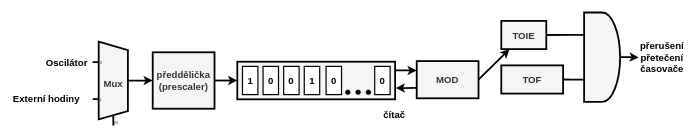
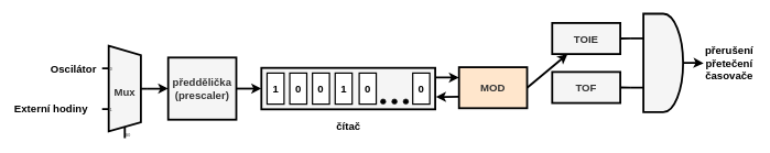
  <mxCell id="0" />
  <mxCell id="1" parent="0" />
  <mxCell id="2" value="&lt;div&gt;&lt;span style=&quot;font-size: 16px;&quot;&gt;&lt;b&gt;přerušení&lt;/b&gt;&lt;/span&gt;&lt;/div&gt;&lt;div&gt;&lt;span style=&quot;font-size: 16px;&quot;&gt;&lt;b&gt;přetečení&lt;/b&gt;&lt;/span&gt;&lt;/div&gt;&lt;div&gt;&lt;span style=&quot;font-size: 16px;&quot;&gt;&lt;b&gt;časovače&lt;/b&gt;&lt;/span&gt;&lt;/div&gt;" style="text;html=1;align=center;verticalAlign=middle;whiteSpace=wrap;rounded=0;" parent="1" vertex="1"><mxGeometry x="1063" y="74.5" width="80" height="40" as="geometry" /></mxCell>
  <mxCell id="3" value="&lt;div&gt;&lt;b&gt;&lt;font style=&quot;font-size: 16px;&quot;&gt;předdělička&lt;/font&gt;&lt;/b&gt;&lt;/div&gt;&lt;b&gt;&lt;font style=&quot;font-size: 16px;&quot;&gt;(prescaler)&lt;/font&gt;&lt;/b&gt;" style="rounded=0;whiteSpace=wrap;html=1;strokeWidth=3;fillColor=#f5f5f5;fontColor=#333333;strokeColor=#000000;" parent="1" vertex="1"><mxGeometry x="253.998" y="86.321" width="103.019" height="94.054" as="geometry" /></mxCell>
  <mxCell id="4" value="" style="endArrow=classic;html=1;rounded=0;exitX=1;exitY=0.5;exitDx=0;exitDy=-5;entryX=0;entryY=0.5;entryDx=0;entryDy=0;strokeWidth=3;exitPerimeter=0;" parent="1" source="9" target="3" edge="1"><mxGeometry width="50" height="50" relative="1" as="geometry"><mxPoint x="116.679" y="132.838" as="sourcePoint" /><mxPoint x="202.528" y="93.649" as="targetPoint" /></mxGeometry></mxCell>
  <mxCell id="5" value="" style="group;fillColor=#f5f5f5;fontColor=#333333;strokeColor=#666666;container=0;" parent="1" vertex="1" connectable="0"><mxGeometry x="395" y="102" width="263" height="62.7" as="geometry" /></mxCell>
  <mxCell id="6" value="" style="endArrow=classic;html=1;rounded=0;exitX=1;exitY=0.5;exitDx=0;exitDy=0;entryX=0;entryY=0.5;entryDx=0;entryDy=0;strokeWidth=3;" parent="1" source="3" target="21" edge="1"><mxGeometry width="50" height="50" relative="1" as="geometry"><mxPoint x="322.717" y="132.618" as="sourcePoint" /><mxPoint x="425.736" y="132.618" as="targetPoint" /></mxGeometry></mxCell>
- <mxCell id="7" value="&lt;span style=&quot;font-size: 16px;&quot;&gt;&lt;b&gt;čítač&lt;/b&gt;&lt;/span&gt;" style="text;html=1;align=center;verticalAlign=middle;whiteSpace=wrap;rounded=0;container=0;" parent="1" vertex="1"><mxGeometry x="570.655" y="174.005" width="171.698" height="32.135" as="geometry" /></mxCell>
+ <mxCell id="7" value="&lt;span style=&quot;font-size: 16px;&quot;&gt;&lt;b&gt;čítač&lt;/b&gt;&lt;/span&gt;" style="text;html=1;align=center;verticalAlign=middle;whiteSpace=wrap;rounded=0;container=0;" parent="1" vertex="1"><mxGeometry x="440.655" y="174.005" width="171.698" height="32.135" as="geometry" /></mxCell>
  <mxCell id="8" value="" style="endArrow=classic;html=1;rounded=0;strokeWidth=3;entryX=0;entryY=0.25;entryDx=0;entryDy=0;exitX=1.001;exitY=0.232;exitDx=0;exitDy=0;exitPerimeter=0;" parent="1" source="21" target="10" edge="1"><mxGeometry width="50" height="50" relative="1" as="geometry"><mxPoint x="613" y="116.675" as="sourcePoint" /><mxPoint x="700.732" y="131.838" as="targetPoint" /></mxGeometry></mxCell>
  <mxCell id="9" value="&lt;font style=&quot;font-size: 16px;&quot;&gt;&lt;b&gt;Mux&lt;/b&gt;&lt;/font&gt;" style="shadow=0;dashed=0;align=center;html=1;strokeWidth=3;shape=mxgraph.electrical.abstract.mux2;whiteSpace=wrap;fillColor=#f5f5f5;fontColor=#333333;strokeColor=#000000;" parent="1" vertex="1"><mxGeometry x="154" y="68.7" width="68.679" height="139.514" as="geometry" /></mxCell>
- <mxCell id="10" value="&lt;font style=&quot;font-size: 16px;&quot;&gt;&lt;b style=&quot;&quot;&gt;MOD&lt;/b&gt;&lt;/font&gt;" style="rounded=0;whiteSpace=wrap;html=1;strokeWidth=3;fillColor=#f5f5f5;fontColor=#333333;strokeColor=#000000;" parent="1" vertex="1"><mxGeometry x="694" y="101" width="103.02" height="62" as="geometry" /></mxCell>
+ <mxCell id="10" value="&lt;font style=&quot;font-size: 16px;&quot;&gt;&lt;b style=&quot;&quot;&gt;MOD&lt;/b&gt;&lt;/font&gt;" style="rounded=0;whiteSpace=wrap;html=1;strokeWidth=3;fillColor=#ffe6cc;fontColor=#333333;strokeColor=#000000;" parent="1" vertex="1"><mxGeometry x="694" y="101" width="103.02" height="62" as="geometry" /></mxCell>
  <mxCell id="11" value="" style="endArrow=classic;html=1;rounded=0;exitX=1;exitY=0.5;exitDx=0;exitDy=0;strokeWidth=3;" parent="1" source="10" target="13" edge="1"><mxGeometry width="50" height="50" relative="1" as="geometry"><mxPoint x="675.507" y="167.082" as="sourcePoint" /><mxPoint x="855.79" y="131.028" as="targetPoint" /></mxGeometry></mxCell>
  <mxCell id="12" value="&lt;font style=&quot;font-size: 16px;&quot;&gt;&lt;b style=&quot;&quot;&gt;TOF&lt;/b&gt;&lt;/font&gt;" style="rounded=0;whiteSpace=wrap;html=1;strokeWidth=3;fillColor=#f5f5f5;fontColor=#333333;strokeColor=#000000;" parent="1" vertex="1"><mxGeometry x="835.002" y="108.134" width="103.019" height="47.027" as="geometry" /></mxCell>
- <mxCell id="13" value="&lt;font style=&quot;font-size: 16px;&quot;&gt;&lt;b style=&quot;&quot;&gt;TOIE&lt;/b&gt;&lt;/font&gt;" style="rounded=0;whiteSpace=wrap;html=1;strokeWidth=3;fillColor=#f5f5f5;fontColor=#333333;strokeColor=#000000;" parent="1" vertex="1"><mxGeometry x="835.002" y="34.004" width="75" height="47.027" as="geometry" /></mxCell>
+ <mxCell id="13" value="&lt;font style=&quot;font-size: 16px;&quot;&gt;&lt;b style=&quot;&quot;&gt;TOIE&lt;/b&gt;&lt;/font&gt;" style="rounded=0;whiteSpace=wrap;html=1;strokeWidth=3;fillColor=#f5f5f5;fontColor=#333333;strokeColor=#000000;" parent="1" vertex="1"><mxGeometry x="835.002" y="34.004" width="103.019" height="47.027" as="geometry" /></mxCell>
  <mxCell id="14" value="" style="verticalLabelPosition=bottom;shadow=0;dashed=0;align=center;html=1;verticalAlign=top;shape=mxgraph.electrical.logic_gates.logic_gate;operation=and;strokeWidth=3;fillColor=#f5f5f5;fontColor=#333333;strokeColor=#000000;" parent="1" vertex="1"><mxGeometry x="953" y="20" width="100" height="149" as="geometry" /></mxCell>
  <mxCell id="15" value="" style="endArrow=none;html=1;rounded=0;entryX=0;entryY=0.25;entryDx=0;entryDy=0;entryPerimeter=0;exitX=1;exitY=0.5;exitDx=0;exitDy=0;strokeWidth=3;" parent="1" source="13" target="14" edge="1"><mxGeometry width="50" height="50" relative="1" as="geometry"><mxPoint x="865.79" y="125.19" as="sourcePoint" /><mxPoint x="915.79" y="75.19" as="targetPoint" /></mxGeometry></mxCell>
  <mxCell id="16" value="" style="endArrow=none;html=1;rounded=0;entryX=0;entryY=0.75;entryDx=0;entryDy=0;entryPerimeter=0;exitX=1;exitY=0.5;exitDx=0;exitDy=0;strokeWidth=3;" parent="1" source="12" target="14" edge="1"><mxGeometry width="50" height="50" relative="1" as="geometry"><mxPoint x="968.79" y="69.19" as="sourcePoint" /><mxPoint x="995.79" y="75.19" as="targetPoint" /></mxGeometry></mxCell>
  <mxCell id="17" value="" style="endArrow=classic;html=1;rounded=0;strokeWidth=3;entryX=1.004;entryY=0.702;entryDx=0;entryDy=0;exitX=-0.004;exitY=0.719;exitDx=0;exitDy=0;exitPerimeter=0;entryPerimeter=0;" parent="1" source="10" target="21" edge="1"><mxGeometry width="50" height="50" relative="1" as="geometry"><mxPoint x="635.26" y="127" as="sourcePoint" /><mxPoint x="614.052" y="145.893" as="targetPoint" /></mxGeometry></mxCell>
  <mxCell id="18" value="" style="endArrow=classic;html=1;rounded=0;strokeWidth=3;exitX=1;exitY=0.5;exitDx=0;exitDy=0;exitPerimeter=0;" parent="1" source="14" edge="1"><mxGeometry width="50" height="50" relative="1" as="geometry"><mxPoint x="1084" y="93" as="sourcePoint" /><mxPoint x="1064" y="95" as="targetPoint" /></mxGeometry></mxCell>
  <mxCell id="19" value="&lt;font style=&quot;font-size: 16px;&quot;&gt;&lt;b&gt;Oscilátor&lt;/b&gt;&lt;/font&gt;" style="text;html=1;align=center;verticalAlign=middle;whiteSpace=wrap;rounded=0;" parent="1" vertex="1"><mxGeometry x="73" y="88.7" width="76" height="30" as="geometry" /></mxCell>
  <mxCell id="20" value="&lt;font style=&quot;font-size: 16px;&quot;&gt;&lt;b&gt;Externí hodiny&lt;/b&gt;&lt;/font&gt;" style="text;html=1;align=center;verticalAlign=middle;whiteSpace=wrap;rounded=0;" parent="1" vertex="1"><mxGeometry x="20" y="148.7" width="114" height="30" as="geometry" /></mxCell>
  <mxCell id="21" value="" style="rounded=0;whiteSpace=wrap;html=1;strokeWidth=3;fillColor=#f5f5f5;fontColor=#333333;strokeColor=#000000;container=0;" parent="1" vertex="1"><mxGeometry x="395" y="102" width="263" height="62.7" as="geometry" /></mxCell>
  <mxCell id="22" value="&lt;font style=&quot;font-size: 16px;&quot;&gt;&lt;b&gt;1&lt;/b&gt;&lt;/font&gt;" style="rounded=0;whiteSpace=wrap;html=1;strokeWidth=2;container=0;" parent="1" vertex="1"><mxGeometry x="403.581" y="109.834" width="25.755" height="47.027" as="geometry" /></mxCell>
  <mxCell id="23" value="&lt;font style=&quot;font-size: 16px;&quot;&gt;&lt;b&gt;0&lt;/b&gt;&lt;/font&gt;" style="rounded=0;whiteSpace=wrap;html=1;strokeWidth=2;container=0;" parent="1" vertex="1"><mxGeometry x="437.92" y="109.834" width="25.755" height="47.027" as="geometry" /></mxCell>
  <mxCell id="24" value="&lt;b&gt;&lt;font style=&quot;font-size: 16px;&quot;&gt;0&lt;/font&gt;&lt;/b&gt;" style="rounded=0;whiteSpace=wrap;html=1;strokeWidth=2;container=0;" parent="1" vertex="1"><mxGeometry x="472.26" y="109.834" width="25.755" height="47.027" as="geometry" /></mxCell>
  <mxCell id="25" value="&lt;b&gt;&lt;font style=&quot;font-size: 16px;&quot;&gt;1&lt;/font&gt;&lt;/b&gt;" style="rounded=0;whiteSpace=wrap;html=1;strokeWidth=2;container=0;" parent="1" vertex="1"><mxGeometry x="506.6" y="109.834" width="25.755" height="47.027" as="geometry" /></mxCell>
  <mxCell id="26" value="&lt;b&gt;&lt;font style=&quot;font-size: 16px;&quot;&gt;0&lt;/font&gt;&lt;/b&gt;" style="rounded=0;whiteSpace=wrap;html=1;strokeWidth=2;container=0;" parent="1" vertex="1"><mxGeometry x="542.999" y="109.834" width="25.755" height="47.027" as="geometry" /></mxCell>
  <mxCell id="27" value="&lt;b&gt;&lt;font style=&quot;font-size: 16px;&quot;&gt;0&lt;/font&gt;&lt;/b&gt;" style="rounded=0;whiteSpace=wrap;html=1;strokeWidth=2;container=0;" parent="1" vertex="1"><mxGeometry x="623.998" y="109.834" width="25.755" height="47.027" as="geometry" /></mxCell>
  <mxCell id="28" value="" style="ellipse;whiteSpace=wrap;html=1;aspect=fixed;fillColor=#000000;container=0;" parent="1" vertex="1"><mxGeometry x="575.279" y="149.024" width="7.817" height="7.817" as="geometry" /></mxCell>
  <mxCell id="29" value="" style="ellipse;whiteSpace=wrap;html=1;aspect=fixed;fillColor=#000000;container=0;" parent="1" vertex="1"><mxGeometry x="592.449" y="149.024" width="7.817" height="7.817" as="geometry" /></mxCell>
  <mxCell id="30" value="" style="ellipse;whiteSpace=wrap;html=1;aspect=fixed;fillColor=#000000;container=0;" parent="1" vertex="1"><mxGeometry x="609.618" y="149.024" width="7.817" height="7.817" as="geometry" /></mxCell>
